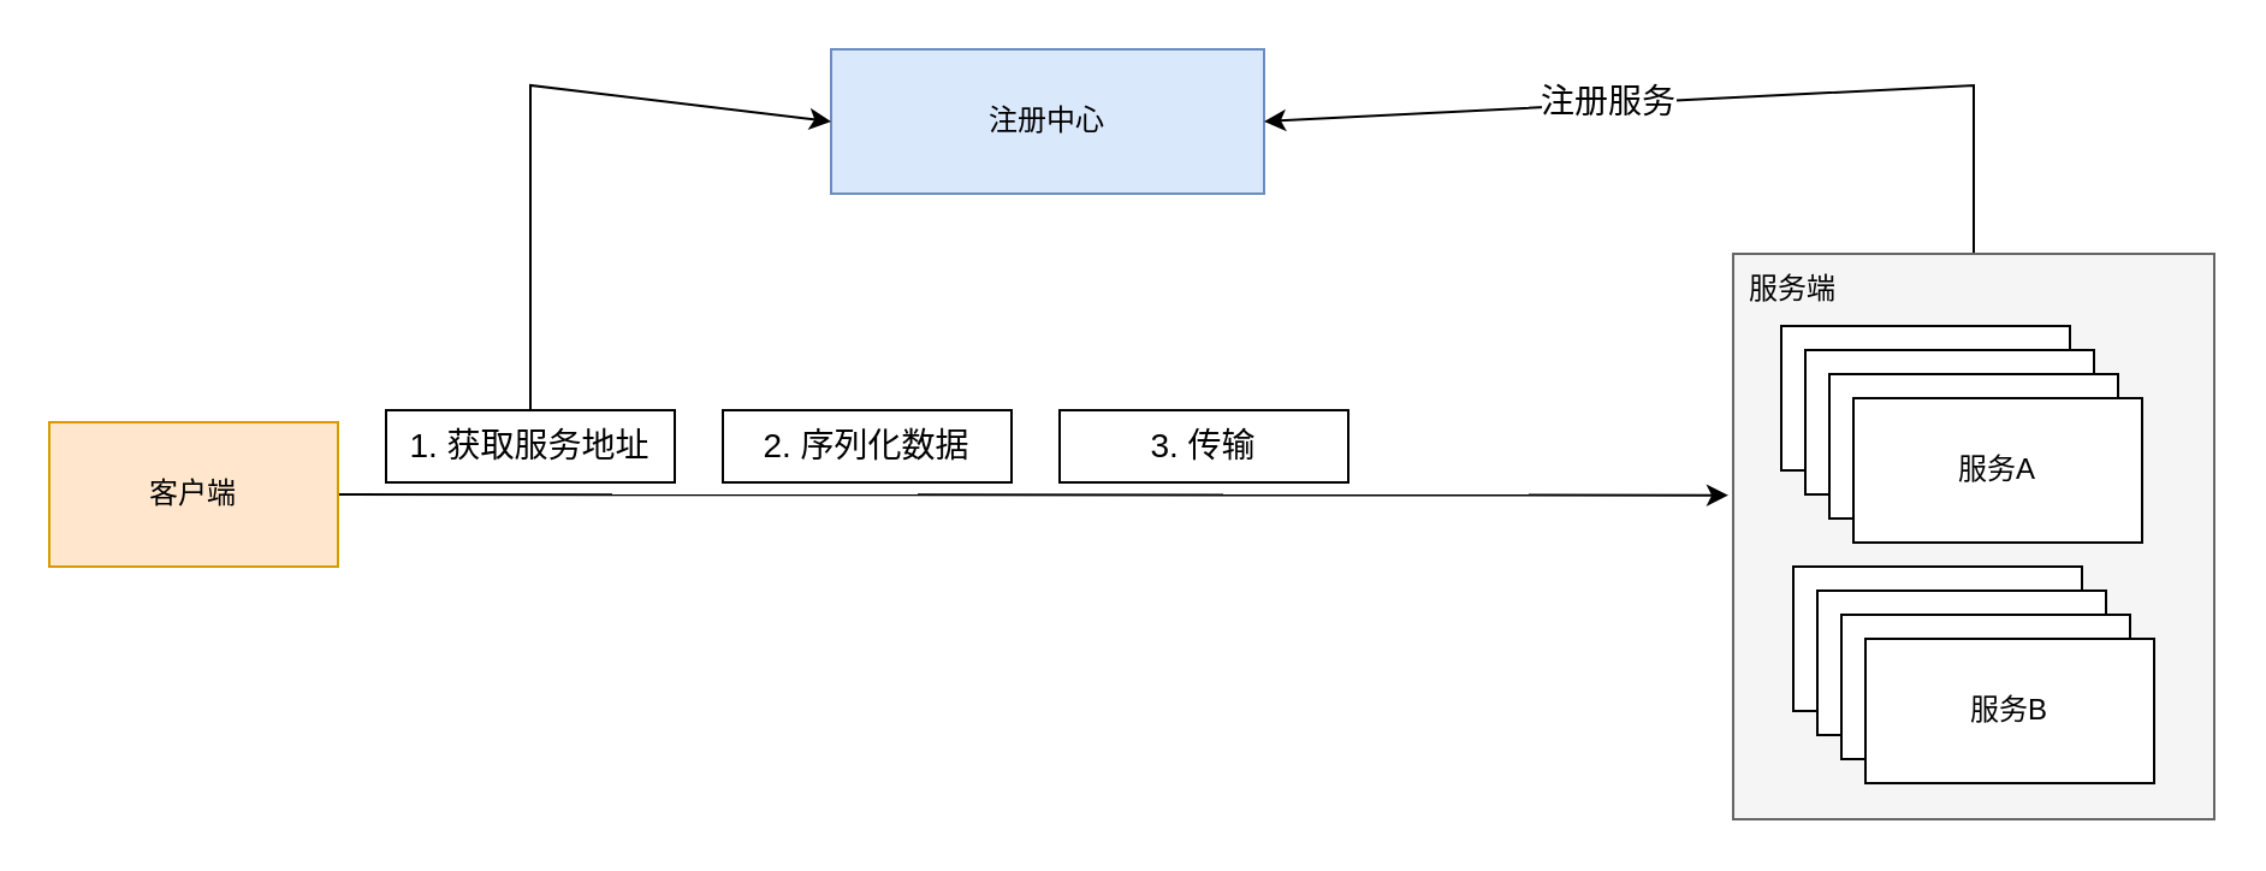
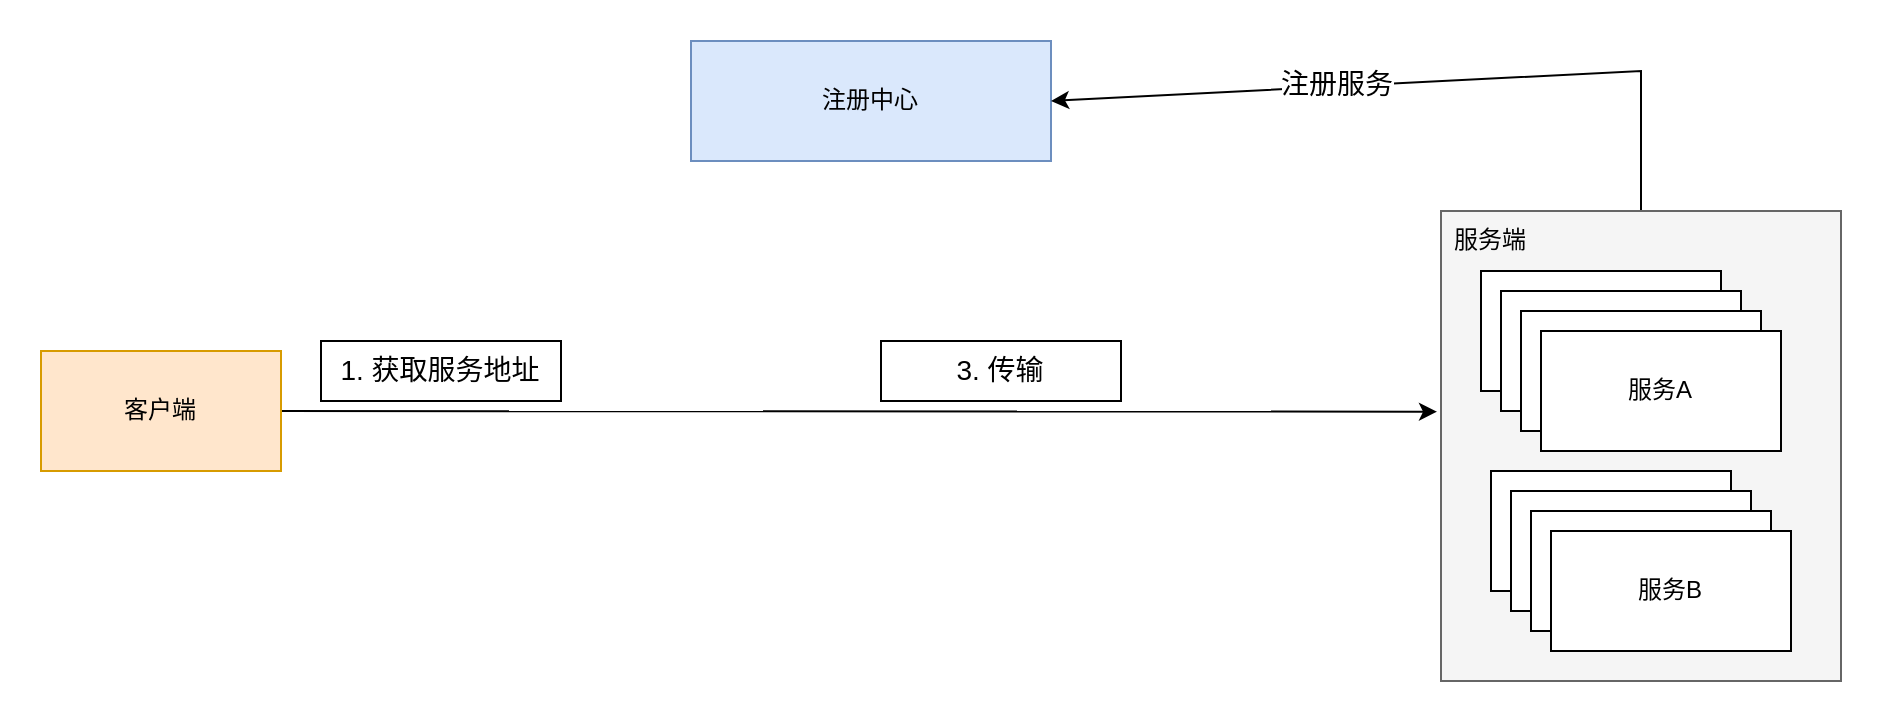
  <mxCell id="0" />
  <mxCell id="1" parent="0" />
  <mxCell id="2" value="注册中心" style="rounded=0;whiteSpace=wrap;html=1;fillColor=#dae8fc;strokeColor=#6c8ebf;" vertex="1" parent="1"><mxGeometry x="345" y="20" width="180" height="60" as="geometry" /></mxCell>
  <mxCell id="3" style="edgeStyle=none;rounded=0;orthogonalLoop=1;jettySize=auto;html=1;entryX=-0.01;entryY=0.427;entryDx=0;entryDy=0;entryPerimeter=0;fontSize=14;" edge="1" parent="1" source="4" target="7"><mxGeometry relative="1" as="geometry" /></mxCell>
  <mxCell id="4" value="客户端" style="rounded=0;whiteSpace=wrap;html=1;fillColor=#ffe6cc;strokeColor=#d79b00;" vertex="1" parent="1"><mxGeometry x="20" y="175" width="120" height="60" as="geometry" /></mxCell>
  <mxCell id="5" style="rounded=0;orthogonalLoop=1;jettySize=auto;html=1;entryX=1;entryY=0.5;entryDx=0;entryDy=0;" edge="1" parent="1" source="7" target="2"><mxGeometry relative="1" as="geometry"><Array as="points"><mxPoint x="820" y="35" /></Array></mxGeometry></mxCell>
  <mxCell id="6" value="注册服务" style="edgeLabel;html=1;align=center;verticalAlign=middle;resizable=0;points=[];fontSize=14;" vertex="1" connectable="0" parent="5"><mxGeometry x="0.219" y="-1" relative="1" as="geometry"><mxPoint as="offset" /></mxGeometry></mxCell>
  <mxCell id="7" value="" style="rounded=0;whiteSpace=wrap;html=1;fillColor=#f5f5f5;fontColor=#333333;strokeColor=#666666;" vertex="1" parent="1"><mxGeometry x="720" y="105" width="200" height="235" as="geometry" /></mxCell>
  <mxCell id="8" value="服务A" style="rounded=0;whiteSpace=wrap;html=1;" vertex="1" parent="1"><mxGeometry x="740" y="135" width="120" height="60" as="geometry" /></mxCell>
  <mxCell id="9" value="服务A" style="rounded=0;whiteSpace=wrap;html=1;" vertex="1" parent="1"><mxGeometry x="750" y="145" width="120" height="60" as="geometry" /></mxCell>
  <mxCell id="10" value="服务A" style="rounded=0;whiteSpace=wrap;html=1;" vertex="1" parent="1"><mxGeometry x="760" y="155" width="120" height="60" as="geometry" /></mxCell>
  <mxCell id="11" value="服务A" style="rounded=0;whiteSpace=wrap;html=1;" vertex="1" parent="1"><mxGeometry x="770" y="165" width="120" height="60" as="geometry" /></mxCell>
  <mxCell id="12" value="服务A" style="rounded=0;whiteSpace=wrap;html=1;" vertex="1" parent="1"><mxGeometry x="745" y="235" width="120" height="60" as="geometry" /></mxCell>
  <mxCell id="13" value="服务A" style="rounded=0;whiteSpace=wrap;html=1;" vertex="1" parent="1"><mxGeometry x="755" y="245" width="120" height="60" as="geometry" /></mxCell>
  <mxCell id="14" value="服务A" style="rounded=0;whiteSpace=wrap;html=1;" vertex="1" parent="1"><mxGeometry x="765" y="255" width="120" height="60" as="geometry" /></mxCell>
  <mxCell id="15" value="服务B" style="rounded=0;whiteSpace=wrap;html=1;" vertex="1" parent="1"><mxGeometry x="775" y="265" width="120" height="60" as="geometry" /></mxCell>
  <mxCell id="16" value="服务端" style="text;html=1;strokeColor=none;fillColor=none;align=center;verticalAlign=middle;whiteSpace=wrap;rounded=0;" vertex="1" parent="1"><mxGeometry x="715" y="105" width="60" height="30" as="geometry" /></mxCell>
- <mxCell id="17" style="edgeStyle=none;rounded=0;orthogonalLoop=1;jettySize=auto;html=1;entryX=0;entryY=0.5;entryDx=0;entryDy=0;fontSize=14;" edge="1" parent="1" source="18" target="2"><mxGeometry relative="1" as="geometry"><Array as="points"><mxPoint x="220" y="35" /></Array></mxGeometry></mxCell>
  <mxCell id="18" value="1. 获取服务地址" style="rounded=0;whiteSpace=wrap;html=1;fontSize=14;" vertex="1" parent="1"><mxGeometry x="160" y="170" width="120" height="30" as="geometry" /></mxCell>
- <mxCell id="19" value="2. 序列化数据" style="rounded=0;whiteSpace=wrap;html=1;fontSize=14;" vertex="1" parent="1"><mxGeometry x="300" y="170" width="120" height="30" as="geometry" /></mxCell>
  <mxCell id="20" value="3. 传输" style="rounded=0;whiteSpace=wrap;html=1;fontSize=14;" vertex="1" parent="1"><mxGeometry x="440" y="170" width="120" height="30" as="geometry" /></mxCell>
